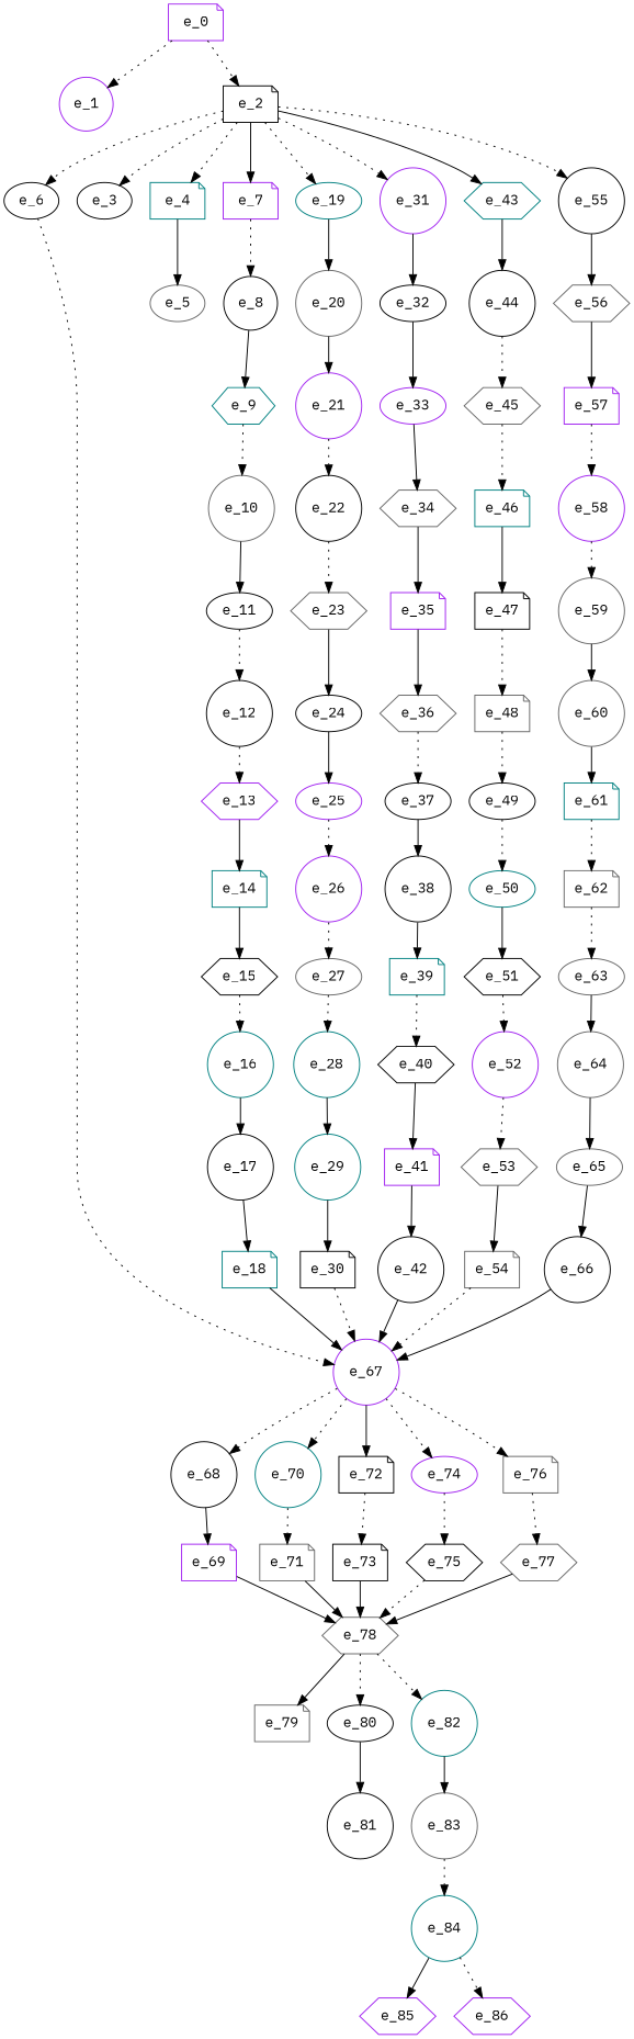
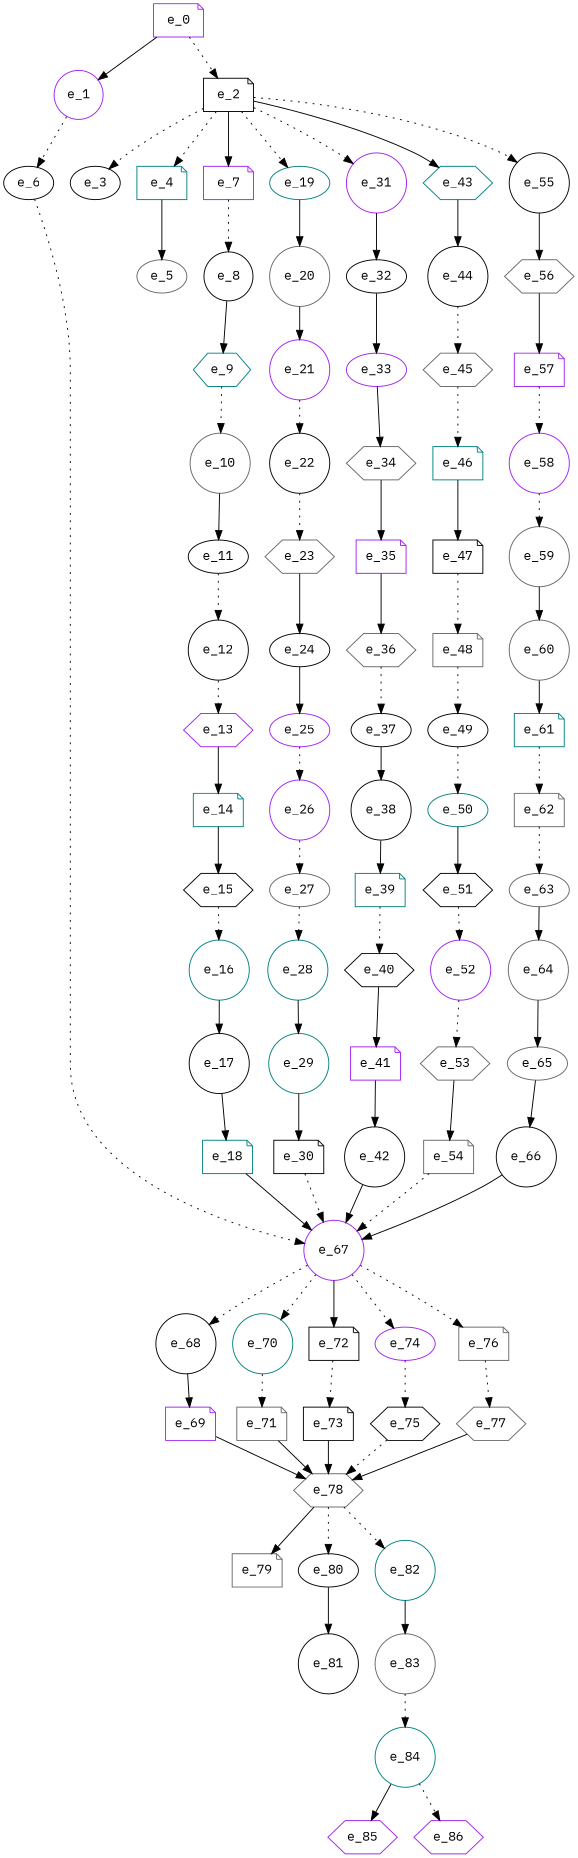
  digraph {
    fontname="IBM Plex Mono"
    node [color=black fontname="IBM Plex Mono" shape=circle]
    edge [fontname="IBM Plex Mono" style=solid]
    e_1 [color=purple]
    e_0 [color=purple shape=note]
    e_2 [shape=note]
    e_3 [shape=ellipse]
    e_4 [color=teal shape=note]
    e_6 [shape=ellipse]
    e_7 [color=purple shape=note]
    e_19 [color=teal shape=ellipse]
    e_31 [color=purple]
    e_43 [color=teal shape=hexagon]
    e_55
    e_5 [color=gray40 shape=ellipse]
    e_67 [color=purple]
    e_8
    e_20 [color=gray40]
    e_32 [shape=ellipse]
    e_44
    e_56 [color=gray40 shape=hexagon]
    e_68
    e_70 [color=teal]
    e_72 [shape=note]
    e_74 [color=purple shape=ellipse]
    e_76 [color=gray40 shape=note]
    e_9 [color=teal shape=hexagon]
    e_10 [color=gray40]
    e_11 [shape=ellipse]
    e_12
    e_13 [color=purple shape=hexagon]
    e_14 [color=teal shape=note]
    e_15 [shape=hexagon]
    e_16 [color=teal]
    e_17
    e_18 [color=teal shape=note]
    e_21 [color=purple]
    e_22
    e_23 [color=gray40 shape=hexagon]
    e_24 [shape=ellipse]
    e_25 [color=purple shape=ellipse]
    e_26 [color=purple]
    e_27 [color=gray40 shape=ellipse]
    e_28 [color=teal]
    e_29 [color=teal]
    e_30 [shape=note]
    e_33 [color=purple shape=ellipse]
    e_34 [color=gray40 shape=hexagon]
    e_35 [color=purple shape=note]
    e_36 [color=gray40 shape=hexagon]
    e_37 [shape=ellipse]
    e_38
    e_39 [color=teal shape=note]
    e_40 [shape=hexagon]
    e_41 [color=purple shape=note]
    e_42
    e_45 [color=gray40 shape=hexagon]
    e_46 [color=teal shape=note]
    e_47 [shape=note]
    e_48 [color=gray40 shape=note]
    e_49 [shape=ellipse]
    e_50 [color=teal shape=ellipse]
    e_51 [shape=hexagon]
    e_52 [color=purple]
    e_53 [color=gray40 shape=hexagon]
    e_54 [color=gray40 shape=note]
    e_57 [color=purple shape=note]
    e_58 [color=purple]
    e_59 [color=gray40]
    e_60 [color=gray40]
    e_61 [color=teal shape=note]
    e_62 [color=gray40 shape=note]
    e_63 [color=gray40 shape=ellipse]
    e_64 [color=gray40]
    e_65 [color=gray40 shape=ellipse]
    e_66
    e_69 [color=purple shape=note]
    e_71 [color=gray40 shape=note]
    e_73 [shape=note]
    e_75 [shape=hexagon]
    e_77 [color=gray40 shape=hexagon]
    e_78 [color=gray40 shape=hexagon]
    e_79 [color=gray40 shape=note]
    e_80 [shape=ellipse]
    e_82 [color=teal]
    e_81
    e_83 [color=gray40]
    e_84 [color=teal]
    e_85 [color=purple shape=hexagon]
    e_86 [color=purple shape=hexagon]
-   e_0 -> e_1 [style=dotted]
+   e_0 -> e_1
    e_0 -> e_2 [style=dotted]
    e_2 -> e_3 [style=dotted]
    e_2 -> e_4 [style=dotted]
-   e_2 -> e_6 [style=dotted]
+   e_1 -> e_6 [style=dotted]
    e_2 -> e_7
    e_2 -> e_19 [style=dotted]
    e_2 -> e_31 [style=dotted]
    e_2 -> e_43
    e_2 -> e_55 [style=dotted]
    e_4 -> e_5
    e_6 -> e_67 [style=dotted]
    e_7 -> e_8 [style=dotted]
    e_19 -> e_20
    e_31 -> e_32
    e_43 -> e_44
    e_55 -> e_56
    e_67 -> e_68 [style=dotted]
    e_67 -> e_70 [style=dotted]
    e_67 -> e_72
    e_67 -> e_74 [style=dotted]
    e_67 -> e_76 [style=dotted]
    e_8 -> e_9
    e_20 -> e_21
    e_32 -> e_33
    e_44 -> e_45 [style=dotted]
    e_56 -> e_57
    e_68 -> e_69
    e_70 -> e_71 [style=dotted]
    e_72 -> e_73 [style=dotted]
    e_74 -> e_75 [style=dotted]
    e_76 -> e_77 [style=dotted]
    e_9 -> e_10 [style=dotted]
    e_10 -> e_11
    e_11 -> e_12 [style=dotted]
    e_12 -> e_13 [style=dotted]
    e_13 -> e_14
    e_14 -> e_15
    e_15 -> e_16 [style=dotted]
    e_16 -> e_17
    e_17 -> e_18
    e_18 -> e_67
    e_21 -> e_22 [style=dotted]
    e_22 -> e_23 [style=dotted]
    e_23 -> e_24
    e_24 -> e_25
    e_25 -> e_26 [style=dotted]
    e_26 -> e_27 [style=dotted]
    e_27 -> e_28 [style=dotted]
    e_28 -> e_29
    e_29 -> e_30
    e_30 -> e_67 [style=dotted]
    e_33 -> e_34
    e_34 -> e_35
    e_35 -> e_36
    e_36 -> e_37 [style=dotted]
    e_37 -> e_38
    e_38 -> e_39
    e_39 -> e_40 [style=dotted]
    e_40 -> e_41
    e_41 -> e_42
    e_42 -> e_67
    e_45 -> e_46 [style=dotted]
    e_46 -> e_47
    e_47 -> e_48 [style=dotted]
    e_48 -> e_49 [style=dotted]
    e_49 -> e_50 [style=dotted]
    e_50 -> e_51
    e_51 -> e_52 [style=dotted]
    e_52 -> e_53 [style=dotted]
    e_53 -> e_54
    e_54 -> e_67 [style=dotted]
    e_57 -> e_58 [style=dotted]
    e_58 -> e_59 [style=dotted]
    e_59 -> e_60
    e_60 -> e_61
    e_61 -> e_62 [style=dotted]
    e_62 -> e_63 [style=dotted]
    e_63 -> e_64
    e_64 -> e_65
    e_65 -> e_66
    e_66 -> e_67
    e_69 -> e_78
    e_71 -> e_78
    e_73 -> e_78
    e_75 -> e_78 [style=dotted]
    e_77 -> e_78
    e_78 -> e_79
    e_78 -> e_80 [style=dotted]
    e_78 -> e_82 [style=dotted]
    e_80 -> e_81
    e_82 -> e_83
    e_83 -> e_84 [style=dotted]
    e_84 -> e_85
    e_84 -> e_86 [style=dotted]
  }
